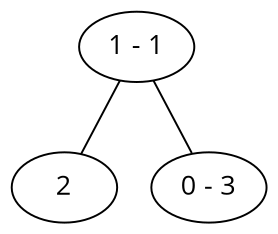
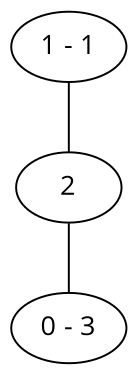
  graph {
    fontname="Open Sans"
    node [fontname="Open Sans"]
    edge [fontname="Open Sans"]
    n1 [label="1 - 1"]
    2
    n3 [label="0 - 3"]
    n1 -- 2
-   n1 -- n3
+   2 -- n3
  }
